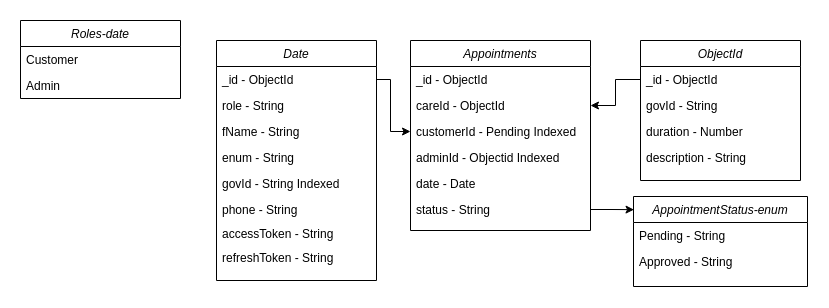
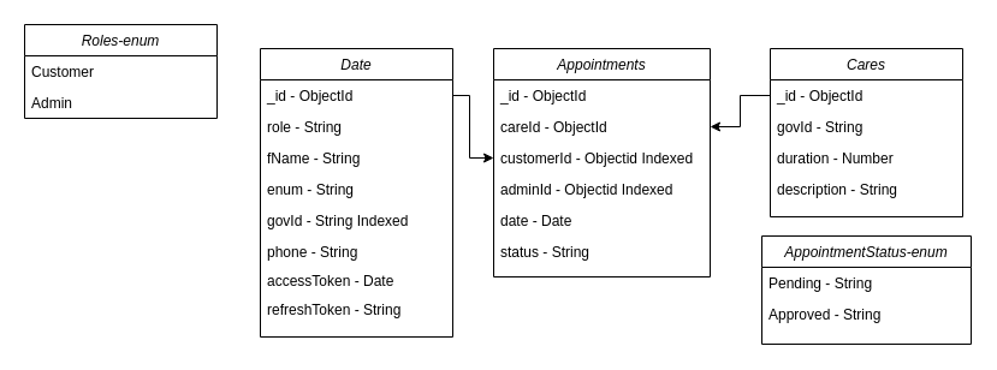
  <mxCell id="0" />
  <mxCell id="1" parent="0" />
  <mxCell id="2" value="Date" style="swimlane;fontStyle=2;align=center;verticalAlign=top;childLayout=stackLayout;horizontal=1;startSize=26;horizontalStack=0;resizeParent=1;resizeLast=0;collapsible=1;marginBottom=0;rounded=0;shadow=0;strokeWidth=1;" parent="1" vertex="1"><mxGeometry x="216" y="40" width="160" height="240" as="geometry"><mxRectangle x="210" y="30" width="160" height="26" as="alternateBounds" /></mxGeometry></mxCell>
  <mxCell id="3" value="_id - ObjectId" style="text;align=left;verticalAlign=top;spacingLeft=4;spacingRight=4;overflow=hidden;rotatable=0;points=[[0,0.5],[1,0.5]];portConstraint=eastwest;" parent="2" vertex="1"><mxGeometry y="26" width="160" height="26" as="geometry" /></mxCell>
  <mxCell id="4" value="role - String" style="text;align=left;verticalAlign=top;spacingLeft=4;spacingRight=4;overflow=hidden;rotatable=0;points=[[0,0.5],[1,0.5]];portConstraint=eastwest;rounded=0;shadow=0;html=0;" parent="2" vertex="1"><mxGeometry y="52" width="160" height="26" as="geometry" /></mxCell>
  <mxCell id="5" value="fName - String" style="text;align=left;verticalAlign=top;spacingLeft=4;spacingRight=4;overflow=hidden;rotatable=0;points=[[0,0.5],[1,0.5]];portConstraint=eastwest;" parent="2" vertex="1"><mxGeometry y="78" width="160" height="26" as="geometry" /></mxCell>
  <mxCell id="6" value="enum - String" style="text;align=left;verticalAlign=top;spacingLeft=4;spacingRight=4;overflow=hidden;rotatable=0;points=[[0,0.5],[1,0.5]];portConstraint=eastwest;rounded=0;shadow=0;html=0;" parent="2" vertex="1"><mxGeometry y="104" width="160" height="26" as="geometry" /></mxCell>
  <mxCell id="7" value="govId - String Indexed" style="text;align=left;verticalAlign=top;spacingLeft=4;spacingRight=4;overflow=hidden;rotatable=0;points=[[0,0.5],[1,0.5]];portConstraint=eastwest;rounded=0;shadow=0;html=0;" parent="2" vertex="1"><mxGeometry y="130" width="160" height="26" as="geometry" /></mxCell>
  <mxCell id="8" value="phone - String" style="text;align=left;verticalAlign=top;spacingLeft=4;spacingRight=4;overflow=hidden;rotatable=0;points=[[0,0.5],[1,0.5]];portConstraint=eastwest;rounded=0;shadow=0;html=0;" parent="2" vertex="1"><mxGeometry y="156" width="160" height="24" as="geometry" /></mxCell>
- <mxCell id="9" value="accessToken - String" style="text;align=left;verticalAlign=top;spacingLeft=4;spacingRight=4;overflow=hidden;rotatable=0;points=[[0,0.5],[1,0.5]];portConstraint=eastwest;rounded=0;shadow=0;html=0;" parent="2" vertex="1"><mxGeometry y="180" width="160" height="24" as="geometry" /></mxCell>
+ <mxCell id="9" value="accessToken - Date" style="text;align=left;verticalAlign=top;spacingLeft=4;spacingRight=4;overflow=hidden;rotatable=0;points=[[0,0.5],[1,0.5]];portConstraint=eastwest;rounded=0;shadow=0;html=0;" parent="2" vertex="1"><mxGeometry y="180" width="160" height="24" as="geometry" /></mxCell>
  <mxCell id="10" value="refreshToken - String" style="text;align=left;verticalAlign=top;spacingLeft=4;spacingRight=4;overflow=hidden;rotatable=0;points=[[0,0.5],[1,0.5]];portConstraint=eastwest;rounded=0;shadow=0;html=0;" parent="2" vertex="1"><mxGeometry y="204" width="160" height="24" as="geometry" /></mxCell>
- <mxCell id="11" value="Roles-date" style="swimlane;fontStyle=2;align=center;verticalAlign=top;childLayout=stackLayout;horizontal=1;startSize=26;horizontalStack=0;resizeParent=1;resizeLast=0;collapsible=1;marginBottom=0;rounded=0;shadow=0;strokeWidth=1;" parent="1" vertex="1"><mxGeometry x="20" y="20" width="160" height="78" as="geometry"><mxRectangle x="230" y="140" width="160" height="26" as="alternateBounds" /></mxGeometry></mxCell>
+ <mxCell id="11" value="Roles-enum" style="swimlane;fontStyle=2;align=center;verticalAlign=top;childLayout=stackLayout;horizontal=1;startSize=26;horizontalStack=0;resizeParent=1;resizeLast=0;collapsible=1;marginBottom=0;rounded=0;shadow=0;strokeWidth=1;" parent="1" vertex="1"><mxGeometry x="20" y="20" width="160" height="78" as="geometry"><mxRectangle x="230" y="140" width="160" height="26" as="alternateBounds" /></mxGeometry></mxCell>
  <mxCell id="12" value="Customer" style="text;align=left;verticalAlign=top;spacingLeft=4;spacingRight=4;overflow=hidden;rotatable=0;points=[[0,0.5],[1,0.5]];portConstraint=eastwest;" parent="11" vertex="1"><mxGeometry y="26" width="160" height="26" as="geometry" /></mxCell>
  <mxCell id="13" value="Admin" style="text;align=left;verticalAlign=top;spacingLeft=4;spacingRight=4;overflow=hidden;rotatable=0;points=[[0,0.5],[1,0.5]];portConstraint=eastwest;" parent="11" vertex="1"><mxGeometry y="52" width="160" height="26" as="geometry" /></mxCell>
- <mxCell id="14" value="ObjectId" style="swimlane;fontStyle=2;align=center;verticalAlign=top;childLayout=stackLayout;horizontal=1;startSize=26;horizontalStack=0;resizeParent=1;resizeLast=0;collapsible=1;marginBottom=0;rounded=0;shadow=0;strokeWidth=1;" parent="1" vertex="1"><mxGeometry x="640" y="40" width="160" height="140" as="geometry"><mxRectangle x="210" y="30" width="160" height="26" as="alternateBounds" /></mxGeometry></mxCell>
+ <mxCell id="14" value="Cares" style="swimlane;fontStyle=2;align=center;verticalAlign=top;childLayout=stackLayout;horizontal=1;startSize=26;horizontalStack=0;resizeParent=1;resizeLast=0;collapsible=1;marginBottom=0;rounded=0;shadow=0;strokeWidth=1;" parent="1" vertex="1"><mxGeometry x="640" y="40" width="160" height="140" as="geometry"><mxRectangle x="210" y="30" width="160" height="26" as="alternateBounds" /></mxGeometry></mxCell>
  <mxCell id="15" value="_id - ObjectId" style="text;align=left;verticalAlign=top;spacingLeft=4;spacingRight=4;overflow=hidden;rotatable=0;points=[[0,0.5],[1,0.5]];portConstraint=eastwest;" parent="14" vertex="1"><mxGeometry y="26" width="160" height="26" as="geometry" /></mxCell>
  <mxCell id="16" value="govId - String" style="text;align=left;verticalAlign=top;spacingLeft=4;spacingRight=4;overflow=hidden;rotatable=0;points=[[0,0.5],[1,0.5]];portConstraint=eastwest;rounded=0;shadow=0;html=0;" parent="14" vertex="1"><mxGeometry y="52" width="160" height="26" as="geometry" /></mxCell>
  <mxCell id="17" value="duration - Number" style="text;align=left;verticalAlign=top;spacingLeft=4;spacingRight=4;overflow=hidden;rotatable=0;points=[[0,0.5],[1,0.5]];portConstraint=eastwest;" parent="14" vertex="1"><mxGeometry y="78" width="160" height="26" as="geometry" /></mxCell>
  <mxCell id="18" value="description - String" style="text;align=left;verticalAlign=top;spacingLeft=4;spacingRight=4;overflow=hidden;rotatable=0;points=[[0,0.5],[1,0.5]];portConstraint=eastwest;rounded=0;shadow=0;html=0;" parent="14" vertex="1"><mxGeometry y="104" width="160" height="36" as="geometry" /></mxCell>
  <mxCell id="19" value="Appointments" style="swimlane;fontStyle=2;align=center;verticalAlign=top;childLayout=stackLayout;horizontal=1;startSize=26;horizontalStack=0;resizeParent=1;resizeLast=0;collapsible=1;marginBottom=0;rounded=0;shadow=0;strokeWidth=1;" parent="1" vertex="1"><mxGeometry x="410" y="40" width="180" height="190" as="geometry"><mxRectangle x="210" y="30" width="160" height="26" as="alternateBounds" /></mxGeometry></mxCell>
  <mxCell id="20" value="_id - ObjectId" style="text;align=left;verticalAlign=top;spacingLeft=4;spacingRight=4;overflow=hidden;rotatable=0;points=[[0,0.5],[1,0.5]];portConstraint=eastwest;" parent="19" vertex="1"><mxGeometry y="26" width="180" height="26" as="geometry" /></mxCell>
  <mxCell id="21" value="careId - ObjectId" style="text;align=left;verticalAlign=top;spacingLeft=4;spacingRight=4;overflow=hidden;rotatable=0;points=[[0,0.5],[1,0.5]];portConstraint=eastwest;rounded=0;shadow=0;html=0;" parent="19" vertex="1"><mxGeometry y="52" width="180" height="26" as="geometry" /></mxCell>
- <mxCell id="22" value="customerId - Pending Indexed" style="text;align=left;verticalAlign=top;spacingLeft=4;spacingRight=4;overflow=hidden;rotatable=0;points=[[0,0.5],[1,0.5]];portConstraint=eastwest;" parent="19" vertex="1"><mxGeometry y="78" width="180" height="26" as="geometry" /></mxCell>
+ <mxCell id="22" value="customerId - Objectid Indexed" style="text;align=left;verticalAlign=top;spacingLeft=4;spacingRight=4;overflow=hidden;rotatable=0;points=[[0,0.5],[1,0.5]];portConstraint=eastwest;" parent="19" vertex="1"><mxGeometry y="78" width="180" height="26" as="geometry" /></mxCell>
  <mxCell id="23" value="adminId - Objectid Indexed" style="text;align=left;verticalAlign=top;spacingLeft=4;spacingRight=4;overflow=hidden;rotatable=0;points=[[0,0.5],[1,0.5]];portConstraint=eastwest;rounded=0;shadow=0;html=0;" parent="19" vertex="1"><mxGeometry y="104" width="180" height="26" as="geometry" /></mxCell>
  <mxCell id="24" value="date - Date" style="text;align=left;verticalAlign=top;spacingLeft=4;spacingRight=4;overflow=hidden;rotatable=0;points=[[0,0.5],[1,0.5]];portConstraint=eastwest;rounded=0;shadow=0;html=0;" parent="19" vertex="1"><mxGeometry y="130" width="180" height="26" as="geometry" /></mxCell>
  <mxCell id="25" value="status - String" style="text;align=left;verticalAlign=top;spacingLeft=4;spacingRight=4;overflow=hidden;rotatable=0;points=[[0,0.5],[1,0.5]];portConstraint=eastwest;rounded=0;shadow=0;html=0;" parent="19" vertex="1"><mxGeometry y="156" width="180" height="26" as="geometry" /></mxCell>
  <mxCell id="26" style="edgeStyle=orthogonalEdgeStyle;rounded=0;orthogonalLoop=1;jettySize=auto;html=1;entryX=0;entryY=0.5;entryDx=0;entryDy=0;" parent="1" source="3" target="22" edge="1"><mxGeometry relative="1" as="geometry"><Array as="points"><mxPoint x="390" y="79" /><mxPoint x="390" y="131" /></Array></mxGeometry></mxCell>
  <mxCell id="27" style="edgeStyle=orthogonalEdgeStyle;rounded=0;orthogonalLoop=1;jettySize=auto;html=1;entryX=1;entryY=0.5;entryDx=0;entryDy=0;" parent="1" source="15" target="21" edge="1"><mxGeometry relative="1" as="geometry" /></mxCell>
  <mxCell id="28" value="AppointmentStatus-enum" style="swimlane;fontStyle=2;align=center;verticalAlign=top;childLayout=stackLayout;horizontal=1;startSize=26;horizontalStack=0;resizeParent=1;resizeLast=0;collapsible=1;marginBottom=0;rounded=0;shadow=0;strokeWidth=1;" parent="1" vertex="1"><mxGeometry x="633" y="196" width="174" height="90" as="geometry"><mxRectangle x="210" y="30" width="160" height="26" as="alternateBounds" /></mxGeometry></mxCell>
  <mxCell id="29" value="Pending - String" style="text;align=left;verticalAlign=top;spacingLeft=4;spacingRight=4;overflow=hidden;rotatable=0;points=[[0,0.5],[1,0.5]];portConstraint=eastwest;" parent="28" vertex="1"><mxGeometry y="26" width="174" height="26" as="geometry" /></mxCell>
  <mxCell id="30" value="Approved - String" style="text;align=left;verticalAlign=top;spacingLeft=4;spacingRight=4;overflow=hidden;rotatable=0;points=[[0,0.5],[1,0.5]];portConstraint=eastwest;" parent="28" vertex="1"><mxGeometry y="52" width="174" height="26" as="geometry" /></mxCell>
- <mxCell id="31" style="edgeStyle=orthogonalEdgeStyle;rounded=0;orthogonalLoop=1;jettySize=auto;html=1;entryX=0.003;entryY=0.146;entryDx=0;entryDy=0;entryPerimeter=0;" parent="1" source="25" target="28" edge="1"><mxGeometry relative="1" as="geometry" /></mxCell>
